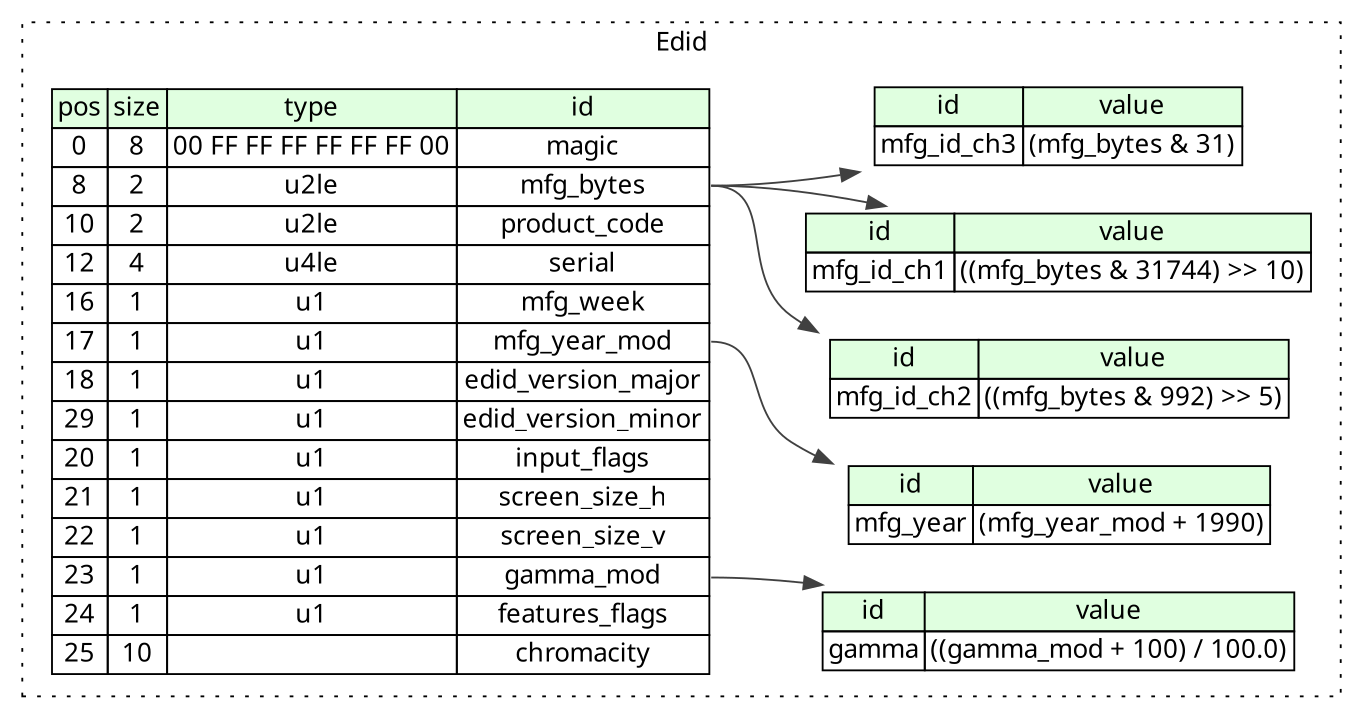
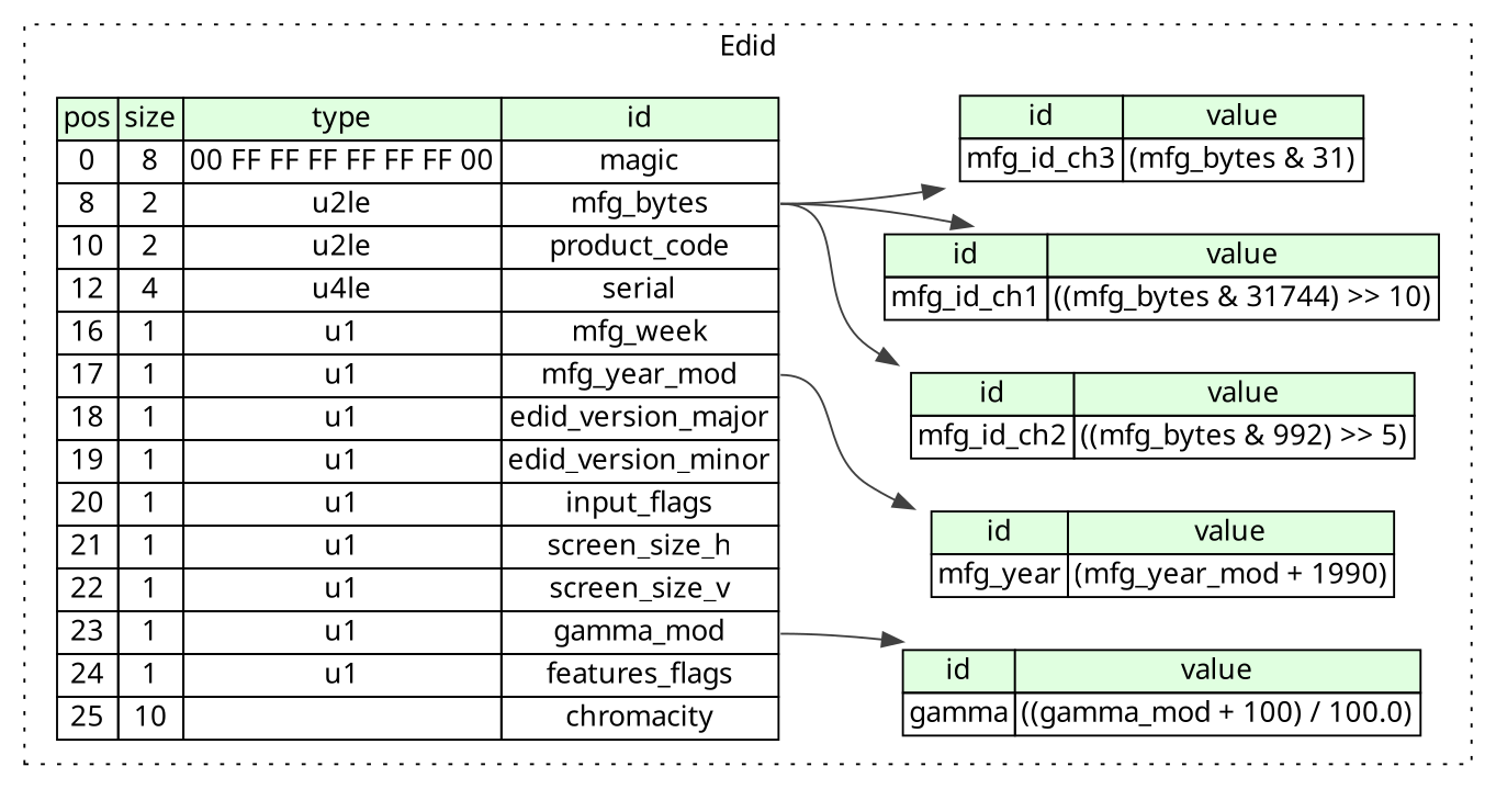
  digraph {
    rankdir=LR
    fontname="Noto Sans"
    node [shape=plaintext fontname="Noto Sans"]
    edge [color="#404040" tailport=mfg_bytes_type fontname="Noto Sans"]
-   n1 [label=<<TABLE BORDER="0" CELLBORDER="1" CELLSPACING="0"> 			<TR><TD BGCOLOR="#E0FFE0">pos</TD><TD BGCOLOR="#E0FFE0">size</TD><TD BGCOLOR="#E0FFE0">type</TD><TD BGCOLOR="#E0FFE0">id</TD></TR> 			<TR><TD PORT="magic_pos">0</TD><TD PORT="magic_size">8</TD><TD>00 FF FF FF FF FF FF 00</TD><TD PORT="magic_type">magic</TD></TR> 			<TR><TD PORT="mfg_bytes_pos">8</TD><TD PORT="mfg_bytes_size">2</TD><TD>u2le</TD><TD PORT="mfg_bytes_type">mfg_bytes</TD></TR> 			<TR><TD PORT="product_code_pos">10</TD><TD PORT="product_code_size">2</TD><TD>u2le</TD><TD PORT="product_code_type">product_code</TD></TR> 			<TR><TD PORT="serial_pos">12</TD><TD PORT="serial_size">4</TD><TD>u4le</TD><TD PORT="serial_type">serial</TD></TR> 			<TR><TD PORT="mfg_week_pos">16</TD><TD PORT="mfg_week_size">1</TD><TD>u1</TD><TD PORT="mfg_week_type">mfg_week</TD></TR> 			<TR><TD PORT="mfg_year_mod_pos">17</TD><TD PORT="mfg_year_mod_size">1</TD><TD>u1</TD><TD PORT="mfg_year_mod_type">mfg_year_mod</TD></TR> 			<TR><TD PORT="edid_version_major_pos">18</TD><TD PORT="edid_version_major_size">1</TD><TD>u1</TD><TD PORT="edid_version_major_type">edid_version_major</TD></TR> 			<TR><TD PORT="edid_version_minor_pos">29</TD><TD PORT="edid_version_minor_size">1</TD><TD>u1</TD><TD PORT="edid_version_minor_type">edid_version_minor</TD></TR> 			<TR><TD PORT="input_flags_pos">20</TD><TD PORT="input_flags_size">1</TD><TD>u1</TD><TD PORT="input_flags_type">input_flags</TD></TR> 			<TR><TD PORT="screen_size_h_pos">21</TD><TD PORT="screen_size_h_size">1</TD><TD>u1</TD><TD PORT="screen_size_h_type">screen_size_h</TD></TR> 			<TR><TD PORT="screen_size_v_pos">22</TD><TD PORT="screen_size_v_size">1</TD><TD>u1</TD><TD PORT="screen_size_v_type">screen_size_v</TD></TR> 			<TR><TD PORT="gamma_mod_pos">23</TD><TD PORT="gamma_mod_size">1</TD><TD>u1</TD><TD PORT="gamma_mod_type">gamma_mod</TD></TR> 			<TR><TD PORT="features_flags_pos">24</TD><TD PORT="features_flags_size">1</TD><TD>u1</TD><TD PORT="features_flags_type">features_flags</TD></TR> 			<TR><TD PORT="chromacity_pos">25</TD><TD PORT="chromacity_size">10</TD><TD></TD><TD PORT="chromacity_type">chromacity</TD></TR> 		</TABLE>>]
+   n1 [label=<<TABLE BORDER="0" CELLBORDER="1" CELLSPACING="0"> 			<TR><TD BGCOLOR="#E0FFE0">pos</TD><TD BGCOLOR="#E0FFE0">size</TD><TD BGCOLOR="#E0FFE0">type</TD><TD BGCOLOR="#E0FFE0">id</TD></TR> 			<TR><TD PORT="magic_pos">0</TD><TD PORT="magic_size">8</TD><TD>00 FF FF FF FF FF FF 00</TD><TD PORT="magic_type">magic</TD></TR> 			<TR><TD PORT="mfg_bytes_pos">8</TD><TD PORT="mfg_bytes_size">2</TD><TD>u2le</TD><TD PORT="mfg_bytes_type">mfg_bytes</TD></TR> 			<TR><TD PORT="product_code_pos">10</TD><TD PORT="product_code_size">2</TD><TD>u2le</TD><TD PORT="product_code_type">product_code</TD></TR> 			<TR><TD PORT="serial_pos">12</TD><TD PORT="serial_size">4</TD><TD>u4le</TD><TD PORT="serial_type">serial</TD></TR> 			<TR><TD PORT="mfg_week_pos">16</TD><TD PORT="mfg_week_size">1</TD><TD>u1</TD><TD PORT="mfg_week_type">mfg_week</TD></TR> 			<TR><TD PORT="mfg_year_mod_pos">17</TD><TD PORT="mfg_year_mod_size">1</TD><TD>u1</TD><TD PORT="mfg_year_mod_type">mfg_year_mod</TD></TR> 			<TR><TD PORT="edid_version_major_pos">18</TD><TD PORT="edid_version_major_size">1</TD><TD>u1</TD><TD PORT="edid_version_major_type">edid_version_major</TD></TR> 			<TR><TD PORT="edid_version_minor_pos">19</TD><TD PORT="edid_version_minor_size">1</TD><TD>u1</TD><TD PORT="edid_version_minor_type">edid_version_minor</TD></TR> 			<TR><TD PORT="input_flags_pos">20</TD><TD PORT="input_flags_size">1</TD><TD>u1</TD><TD PORT="input_flags_type">input_flags</TD></TR> 			<TR><TD PORT="screen_size_h_pos">21</TD><TD PORT="screen_size_h_size">1</TD><TD>u1</TD><TD PORT="screen_size_h_type">screen_size_h</TD></TR> 			<TR><TD PORT="screen_size_v_pos">22</TD><TD PORT="screen_size_v_size">1</TD><TD>u1</TD><TD PORT="screen_size_v_type">screen_size_v</TD></TR> 			<TR><TD PORT="gamma_mod_pos">23</TD><TD PORT="gamma_mod_size">1</TD><TD>u1</TD><TD PORT="gamma_mod_type">gamma_mod</TD></TR> 			<TR><TD PORT="features_flags_pos">24</TD><TD PORT="features_flags_size">1</TD><TD>u1</TD><TD PORT="features_flags_type">features_flags</TD></TR> 			<TR><TD PORT="chromacity_pos">25</TD><TD PORT="chromacity_size">10</TD><TD></TD><TD PORT="chromacity_type">chromacity</TD></TR> 		</TABLE>>]
    n2 [label=<<TABLE BORDER="0" CELLBORDER="1" CELLSPACING="0"> 			<TR><TD BGCOLOR="#E0FFE0">id</TD><TD BGCOLOR="#E0FFE0">value</TD></TR> 			<TR><TD>mfg_year</TD><TD>(mfg_year_mod + 1990)</TD></TR> 		</TABLE>>]
    n3 [label=<<TABLE BORDER="0" CELLBORDER="1" CELLSPACING="0"> 			<TR><TD BGCOLOR="#E0FFE0">id</TD><TD BGCOLOR="#E0FFE0">value</TD></TR> 			<TR><TD>mfg_id_ch1</TD><TD>((mfg_bytes &amp; 31744) &gt;&gt; 10)</TD></TR> 		</TABLE>>]
    n4 [label=<<TABLE BORDER="0" CELLBORDER="1" CELLSPACING="0"> 			<TR><TD BGCOLOR="#E0FFE0">id</TD><TD BGCOLOR="#E0FFE0">value</TD></TR> 			<TR><TD>mfg_id_ch3</TD><TD>(mfg_bytes &amp; 31)</TD></TR> 		</TABLE>>]
    n5 [label=<<TABLE BORDER="0" CELLBORDER="1" CELLSPACING="0"> 			<TR><TD BGCOLOR="#E0FFE0">id</TD><TD BGCOLOR="#E0FFE0">value</TD></TR> 			<TR><TD>gamma</TD><TD>((gamma_mod + 100) / 100.0)</TD></TR> 		</TABLE>>]
    n6 [label=<<TABLE BORDER="0" CELLBORDER="1" CELLSPACING="0"> 			<TR><TD BGCOLOR="#E0FFE0">id</TD><TD BGCOLOR="#E0FFE0">value</TD></TR> 			<TR><TD>mfg_id_ch2</TD><TD>((mfg_bytes &amp; 992) &gt;&gt; 5)</TD></TR> 		</TABLE>>]
    subgraph cluster_1 {
      label=Edid
      style=dotted
      n1
      n2
      n3
      n4
      n5
      n6
    }
    n1 -> n2 [tailport=mfg_year_mod_type]
    n1 -> n3
    n1 -> n4
    n1 -> n5 [tailport=gamma_mod_type]
    n1 -> n6
  }
